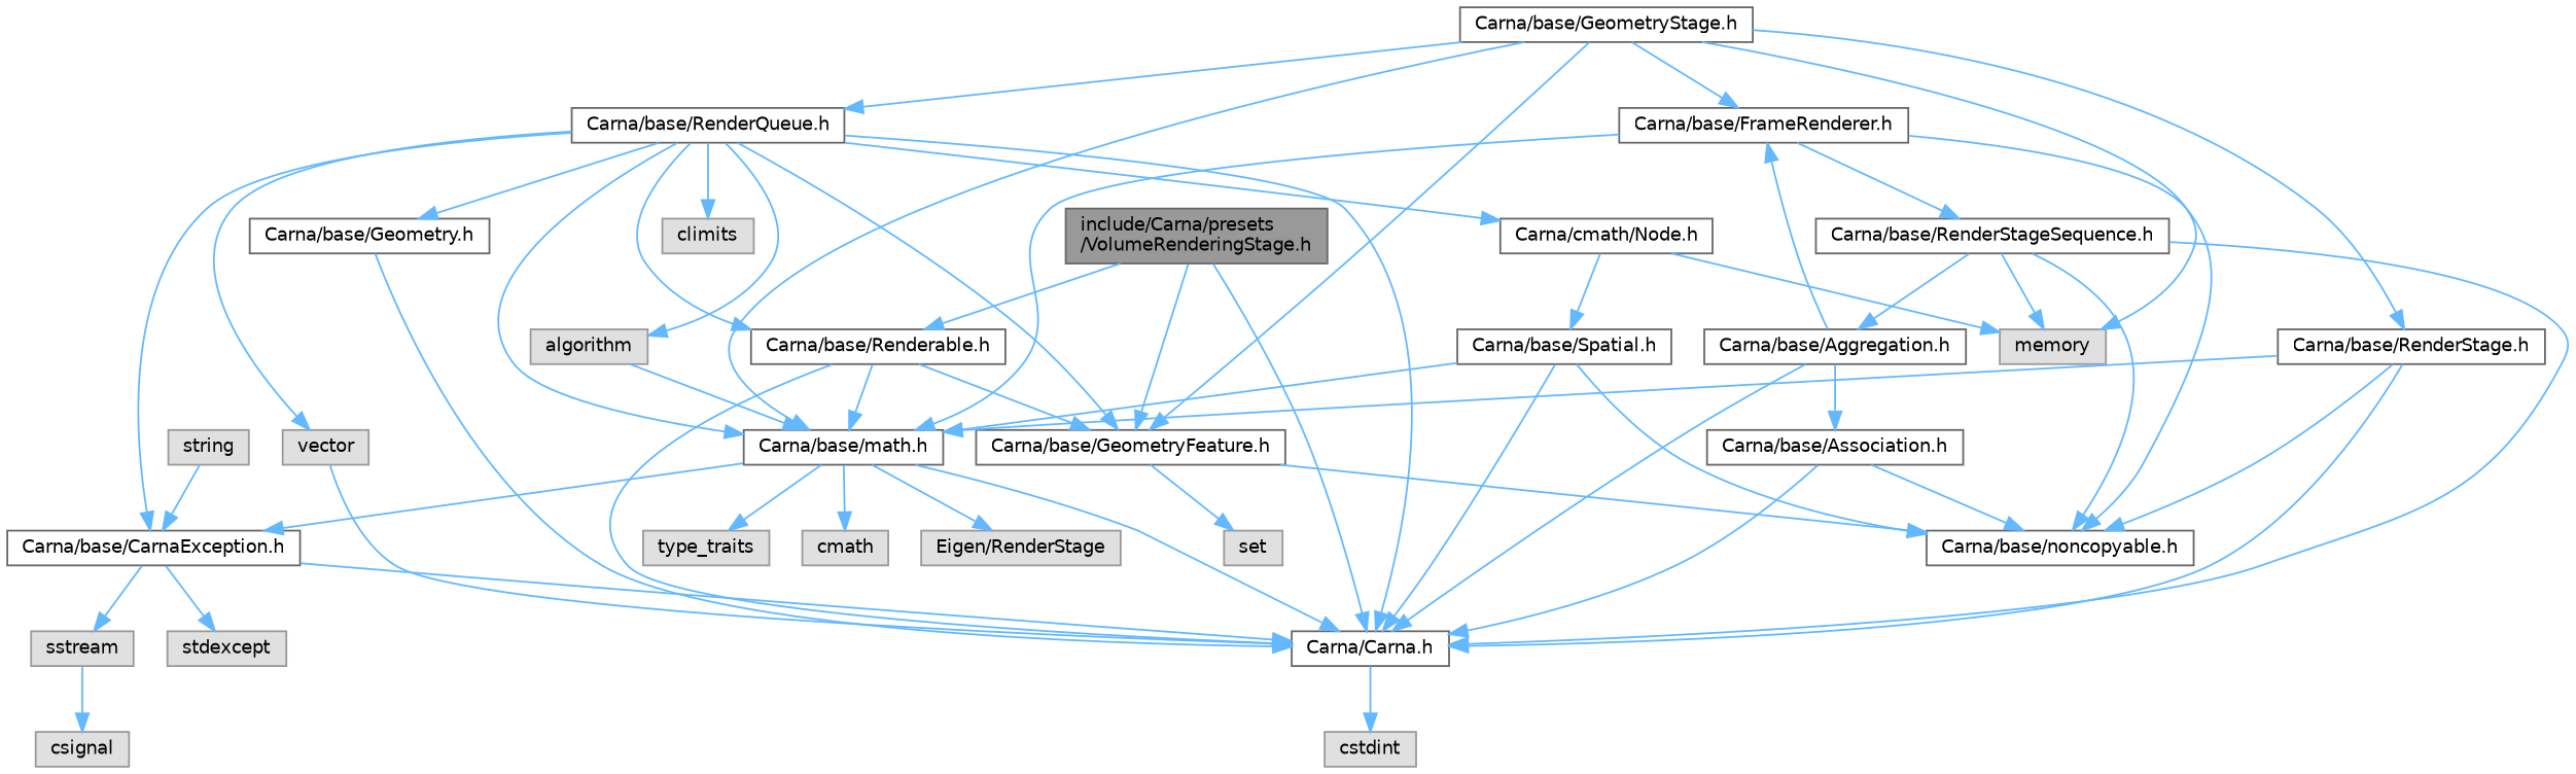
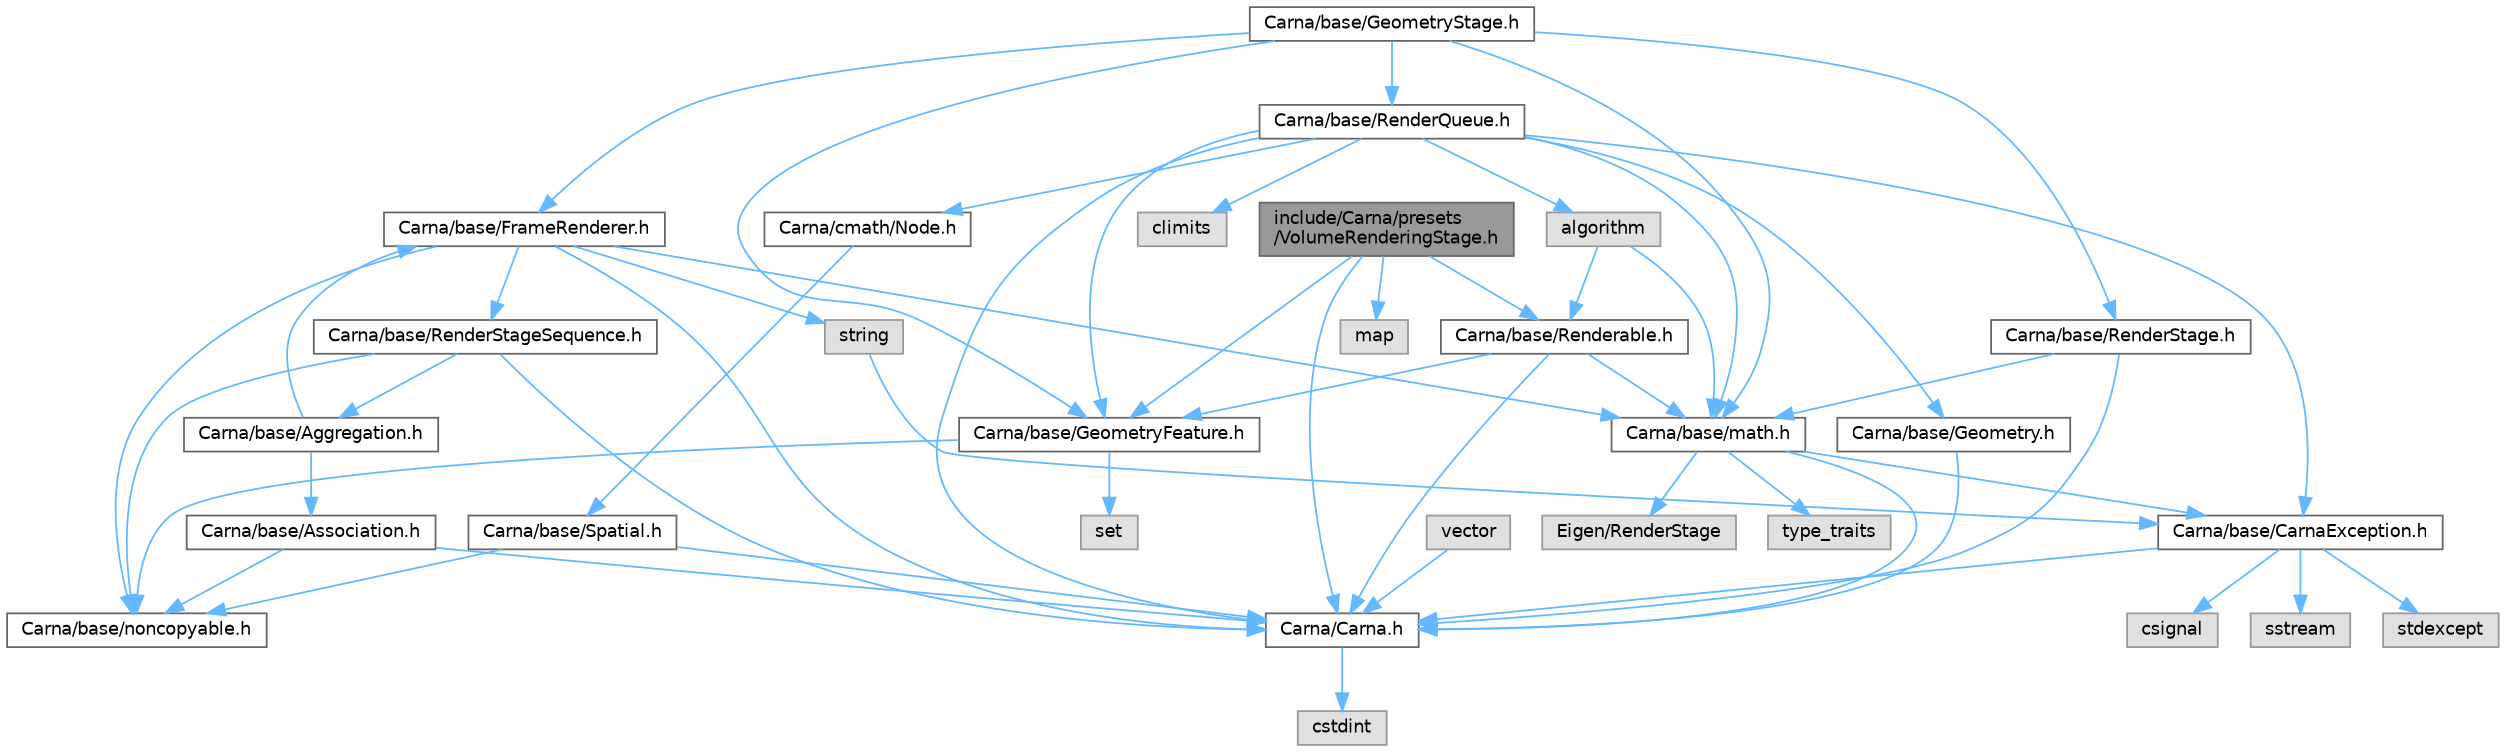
  digraph {
    node [color=grey40 fillcolor=white fontname=Helvetica fontsize=10 shape=box style=filled]
    edge [color=steelblue1 fontname=Helvetica fontsize=10 labelfontname=Helvetica labelfontsize=10 style=solid]
    n1 [color=gray40 fillcolor=grey60 fontcolor=black height=0.2 label="include/Carna/presets\l/VolumeRenderingStage.h" width=0.4]
    n2 [height=0.2 label="Carna/Carna.h" width=0.4]
    n3 [height=0.2 label="Carna/base/Renderable.h" width=0.4]
+   n4 [color=grey60 fillcolor="#E0E0E0" height=0.2 label=map width=0.4]
    n5 [height=0.2 label="Carna/base/GeometryFeature.h" width=0.4]
    n6 [height=0.2 label="Carna/base/GeometryStage.h" width=0.4]
    n7 [height=0.2 label="Carna/base/FrameRenderer.h" width=0.4]
-   n8 [color=grey60 fillcolor="#E0E0E0" height=0.2 label=memory width=0.4]
    n9 [height=0.2 label="Carna/base/math.h" width=0.4]
    n10 [height=0.2 label="Carna/base/RenderStage.h" width=0.4]
    n11 [height=0.2 label="Carna/base/RenderQueue.h" width=0.4]
    n12 [color=grey60 fillcolor="#E0E0E0" height=0.2 label=cstdint width=0.4]
    n13 [height=0.2 label="Carna/base/RenderStageSequence.h" width=0.4]
    n14 [height=0.2 label="Carna/base/noncopyable.h" width=0.4]
    n15 [color=grey60 fillcolor="#E0E0E0" height=0.2 label=string width=0.4]
    n16 [height=0.2 label="Carna/base/CarnaException.h" width=0.4]
    n17 [color=grey60 fillcolor="#E0E0E0" height=0.2 label=type_traits width=0.4]
-   n18 [color=grey60 fillcolor="#E0E0E0" height=0.2 label=cmath width=0.4]
    n19 [color=grey60 fillcolor="#E0E0E0" height=0.2 label="Eigen/RenderStage" width=0.4]
    n20 [color=grey60 fillcolor="#E0E0E0" height=0.2 label=vector width=0.4]
    n21 [color=grey60 fillcolor="#E0E0E0" height=0.2 label=algorithm width=0.4]
    n22 [height=0.2 label="Carna/cmath/Node.h" width=0.4]
    n23 [height=0.2 label="Carna/base/Geometry.h" width=0.4]
    n24 [color=grey60 fillcolor="#E0E0E0" height=0.2 label=climits width=0.4]
    n25 [color=grey60 fillcolor="#E0E0E0" height=0.2 label=set width=0.4]
    n26 [height=0.2 label="Carna/base/Aggregation.h" width=0.4]
    n27 [height=0.2 label="Carna/base/Association.h" width=0.4]
    n28 [color=grey60 fillcolor="#E0E0E0" height=0.2 label=sstream width=0.4]
    n29 [color=grey60 fillcolor="#E0E0E0" height=0.2 label=stdexcept width=0.4]
    n30 [color=grey60 fillcolor="#E0E0E0" height=0.2 label=csignal width=0.4]
    n31 [height=0.2 label="Carna/base/Spatial.h" width=0.4]
    n1 -> n2
    n1 -> n3
+   n1 -> n4
    n1 -> n5
    n2 -> n12
    n3 -> n2
    n3 -> n5
    n3 -> n9
    n5 -> n14
    n5 -> n25
    n6 -> n5
    n6 -> n7
-   n6 -> n8
    n6 -> n9
    n6 -> n10
    n6 -> n11
-   n26 -> n2
+   n7 -> n2
    n7 -> n9
    n7 -> n13
    n7 -> n14
+   n7 -> n15
    n9 -> n2
    n9 -> n16
    n9 -> n17
-   n9 -> n18
    n9 -> n19
    n10 -> n2
    n10 -> n9
-   n10 -> n14
    n11 -> n2
-   n11 -> n3
+   n21 -> n3
    n11 -> n5
    n11 -> n9
    n11 -> n16
-   n11 -> n20
    n11 -> n21
    n11 -> n22
    n11 -> n23
    n11 -> n24
    n13 -> n2
-   n13 -> n8
    n13 -> n14
    n13 -> n26
    n15 -> n16
    n16 -> n2
    n16 -> n28
    n16 -> n29
-   n28 -> n30
+   n16 -> n30
    n20 -> n2
    n21 -> n9
-   n22 -> n8
    n22 -> n31
    n23 -> n2
    n26 -> n7
    n26 -> n27
    n27 -> n2
    n27 -> n14
    n31 -> n2
-   n31 -> n9
    n31 -> n14
  }
